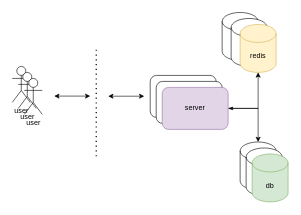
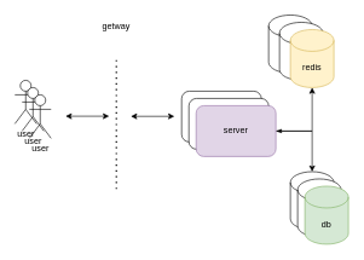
  <mxCell id="0" />
  <mxCell id="1" parent="0" />
  <mxCell id="2" value="" style="endArrow=none;dashed=1;html=1;dashPattern=1 3;strokeWidth=2;rounded=0;" parent="1" edge="1"><mxGeometry width="50" height="50" relative="1" as="geometry"><mxPoint x="160" y="260" as="sourcePoint" /><mxPoint x="160" y="80" as="targetPoint" /></mxGeometry></mxCell>
  <mxCell id="3" value="user" style="shape=umlActor;verticalLabelPosition=bottom;verticalAlign=top;html=1;outlineConnect=0;" parent="1" vertex="1"><mxGeometry x="20" y="110" width="30" height="60" as="geometry" /></mxCell>
  <mxCell id="4" value="user" style="shape=umlActor;verticalLabelPosition=bottom;verticalAlign=top;html=1;outlineConnect=0;" parent="1" vertex="1"><mxGeometry x="30" y="120" width="30" height="60" as="geometry" /></mxCell>
  <mxCell id="5" value="user" style="shape=umlActor;verticalLabelPosition=bottom;verticalAlign=top;html=1;outlineConnect=0;" parent="1" vertex="1"><mxGeometry x="40" y="130" width="30" height="60" as="geometry" /></mxCell>
+ <mxCell id="6" value="getway" style="text;html=1;strokeColor=none;fillColor=none;align=center;verticalAlign=middle;whiteSpace=wrap;rounded=0;" parent="1" vertex="1"><mxGeometry x="130" y="20" width="60" height="30" as="geometry" /></mxCell>
  <mxCell id="7" value="" style="endArrow=classic;startArrow=classic;html=1;rounded=0;" parent="1" edge="1"><mxGeometry width="50" height="50" relative="1" as="geometry"><mxPoint x="90" y="159.5" as="sourcePoint" /><mxPoint x="150" y="159.5" as="targetPoint" /></mxGeometry></mxCell>
  <mxCell id="8" value="" style="endArrow=classic;startArrow=classic;html=1;rounded=0;" parent="1" edge="1"><mxGeometry width="50" height="50" relative="1" as="geometry"><mxPoint x="180" y="159.66" as="sourcePoint" /><mxPoint x="240" y="159.66" as="targetPoint" /></mxGeometry></mxCell>
  <mxCell id="9" value="server" style="rounded=1;whiteSpace=wrap;html=1;" parent="1" vertex="1"><mxGeometry x="250" y="125" width="110" height="70" as="geometry" /></mxCell>
  <mxCell id="10" value="redis" style="shape=cylinder3;whiteSpace=wrap;html=1;boundedLbl=1;backgroundOutline=1;size=15;" parent="1" vertex="1"><mxGeometry x="370" y="20" width="60" height="80" as="geometry" /></mxCell>
  <mxCell id="11" value="redis" style="shape=cylinder3;whiteSpace=wrap;html=1;boundedLbl=1;backgroundOutline=1;size=15;" vertex="1" parent="1"><mxGeometry x="385" y="30" width="60" height="80" as="geometry" /></mxCell>
  <mxCell id="12" value="redis" style="shape=cylinder3;whiteSpace=wrap;html=1;boundedLbl=1;backgroundOutline=1;size=15;fillColor=#fff2cc;strokeColor=#d6b656;" vertex="1" parent="1"><mxGeometry x="400" y="40" width="60" height="80" as="geometry" /></mxCell>
  <mxCell id="13" value="server" style="rounded=1;whiteSpace=wrap;html=1;" vertex="1" parent="1"><mxGeometry x="260" y="135" width="110" height="70" as="geometry" /></mxCell>
  <mxCell id="14" style="edgeStyle=orthogonalEdgeStyle;rounded=0;orthogonalLoop=1;jettySize=auto;html=1;exitX=1;exitY=0.5;exitDx=0;exitDy=0;entryX=0.5;entryY=1;entryDx=0;entryDy=0;entryPerimeter=0;" edge="1" parent="1" source="16" target="12"><mxGeometry relative="1" as="geometry" /></mxCell>
  <mxCell id="15" style="edgeStyle=orthogonalEdgeStyle;rounded=0;orthogonalLoop=1;jettySize=auto;html=1;entryX=0.5;entryY=0;entryDx=0;entryDy=0;entryPerimeter=0;startArrow=classicThin;startFill=1;" edge="1" parent="1" source="16" target="17"><mxGeometry relative="1" as="geometry" /></mxCell>
  <mxCell id="16" value="server" style="rounded=1;whiteSpace=wrap;html=1;fillColor=#e1d5e7;strokeColor=#9673a6;" vertex="1" parent="1"><mxGeometry x="270" y="145" width="110" height="70" as="geometry" /></mxCell>
  <mxCell id="17" value="db" style="shape=cylinder3;whiteSpace=wrap;html=1;boundedLbl=1;backgroundOutline=1;size=15;" vertex="1" parent="1"><mxGeometry x="400" y="236" width="60" height="80" as="geometry" /></mxCell>
  <mxCell id="18" value="db" style="shape=cylinder3;whiteSpace=wrap;html=1;boundedLbl=1;backgroundOutline=1;size=15;" vertex="1" parent="1"><mxGeometry x="410" y="246" width="60" height="80" as="geometry" /></mxCell>
  <mxCell id="19" value="db" style="shape=cylinder3;whiteSpace=wrap;html=1;boundedLbl=1;backgroundOutline=1;size=15;fillColor=#d5e8d4;strokeColor=#82b366;" vertex="1" parent="1"><mxGeometry x="420" y="256" width="60" height="80" as="geometry" /></mxCell>
